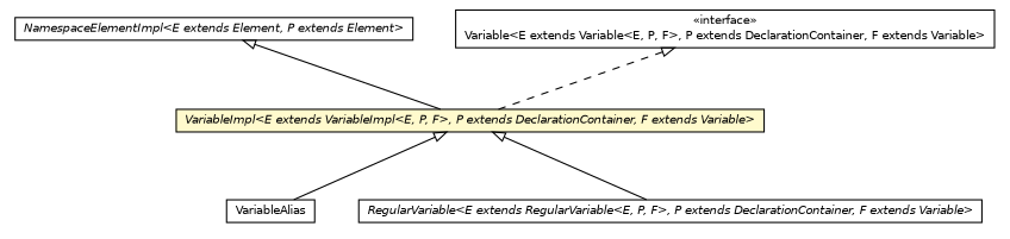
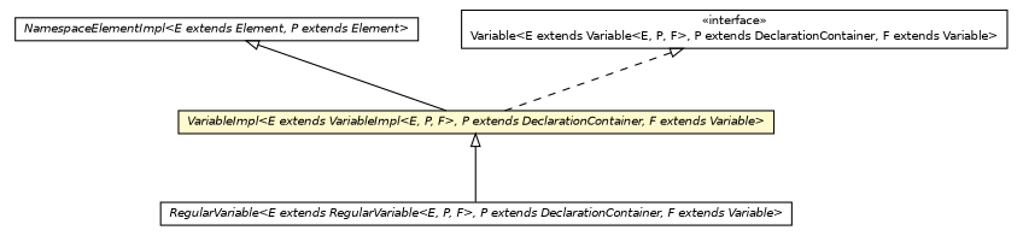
  digraph {
    nodesep=0.25
    ranksep=0.5
    node [fontcolor=black fontname=Helvetica fontsize=9.0 shape=plaintext]
    edge [arrowtail=empty dir=back fontname=Helvetica fontsize=10 headport=p labelfontname=Helvetica labelfontsize=10 tailport=p]
    n1 [label=<<table title="chameleon.core.namespace.NamespaceElementImpl" border="0" cellborder="1" cellspacing="0" cellpadding="2" port="p" href="../namespace/NamespaceElementImpl.html"> 		<tr><td><table border="0" cellspacing="0" cellpadding="1"> <tr><td align="center" balign="center"><font face="Helvetica-Oblique"> NamespaceElementImpl&lt;E extends Element, P extends Element&gt; </font></td></tr> 		</table></td></tr> 		</table>>]
    n2 [label=<<table title="chameleon.core.variable.VariableImpl" border="0" cellborder="1" cellspacing="0" cellpadding="2" port="p" bgcolor="lemonChiffon" href="./VariableImpl.html"> 		<tr><td><table border="0" cellspacing="0" cellpadding="1"> <tr><td align="center" balign="center"><font face="Helvetica-Oblique"> VariableImpl&lt;E extends VariableImpl&lt;E, P, F&gt;, P extends DeclarationContainer, F extends Variable&gt; </font></td></tr> 		</table></td></tr> 		</table>>]
-   n3 [label=<<table title="chameleon.core.variable.VariableAlias" border="0" cellborder="1" cellspacing="0" cellpadding="2" port="p" href="./VariableAlias.html"> 		<tr><td><table border="0" cellspacing="0" cellpadding="1"> <tr><td align="center" balign="center"> VariableAlias </td></tr> 		</table></td></tr> 		</table>>]
    n4 [label=<<table title="chameleon.core.variable.RegularVariable" border="0" cellborder="1" cellspacing="0" cellpadding="2" port="p" href="./RegularVariable.html"> 		<tr><td><table border="0" cellspacing="0" cellpadding="1"> <tr><td align="center" balign="center"><font face="Helvetica-Oblique"> RegularVariable&lt;E extends RegularVariable&lt;E, P, F&gt;, P extends DeclarationContainer, F extends Variable&gt; </font></td></tr> 		</table></td></tr> 		</table>>]
    n5 [label=<<table title="chameleon.core.variable.Variable" border="0" cellborder="1" cellspacing="0" cellpadding="2" port="p" href="./Variable.html"> 		<tr><td><table border="0" cellspacing="0" cellpadding="1"> <tr><td align="center" balign="center"> &#171;interface&#187; </td></tr> <tr><td align="center" balign="center"> Variable&lt;E extends Variable&lt;E, P, F&gt;, P extends DeclarationContainer, F extends Variable&gt; </td></tr> 		</table></td></tr> 		</table>>]
    n1 -> n2
-   n2 -> n3
    n2 -> n4
    n5 -> n2 [style=dashed]
  }
